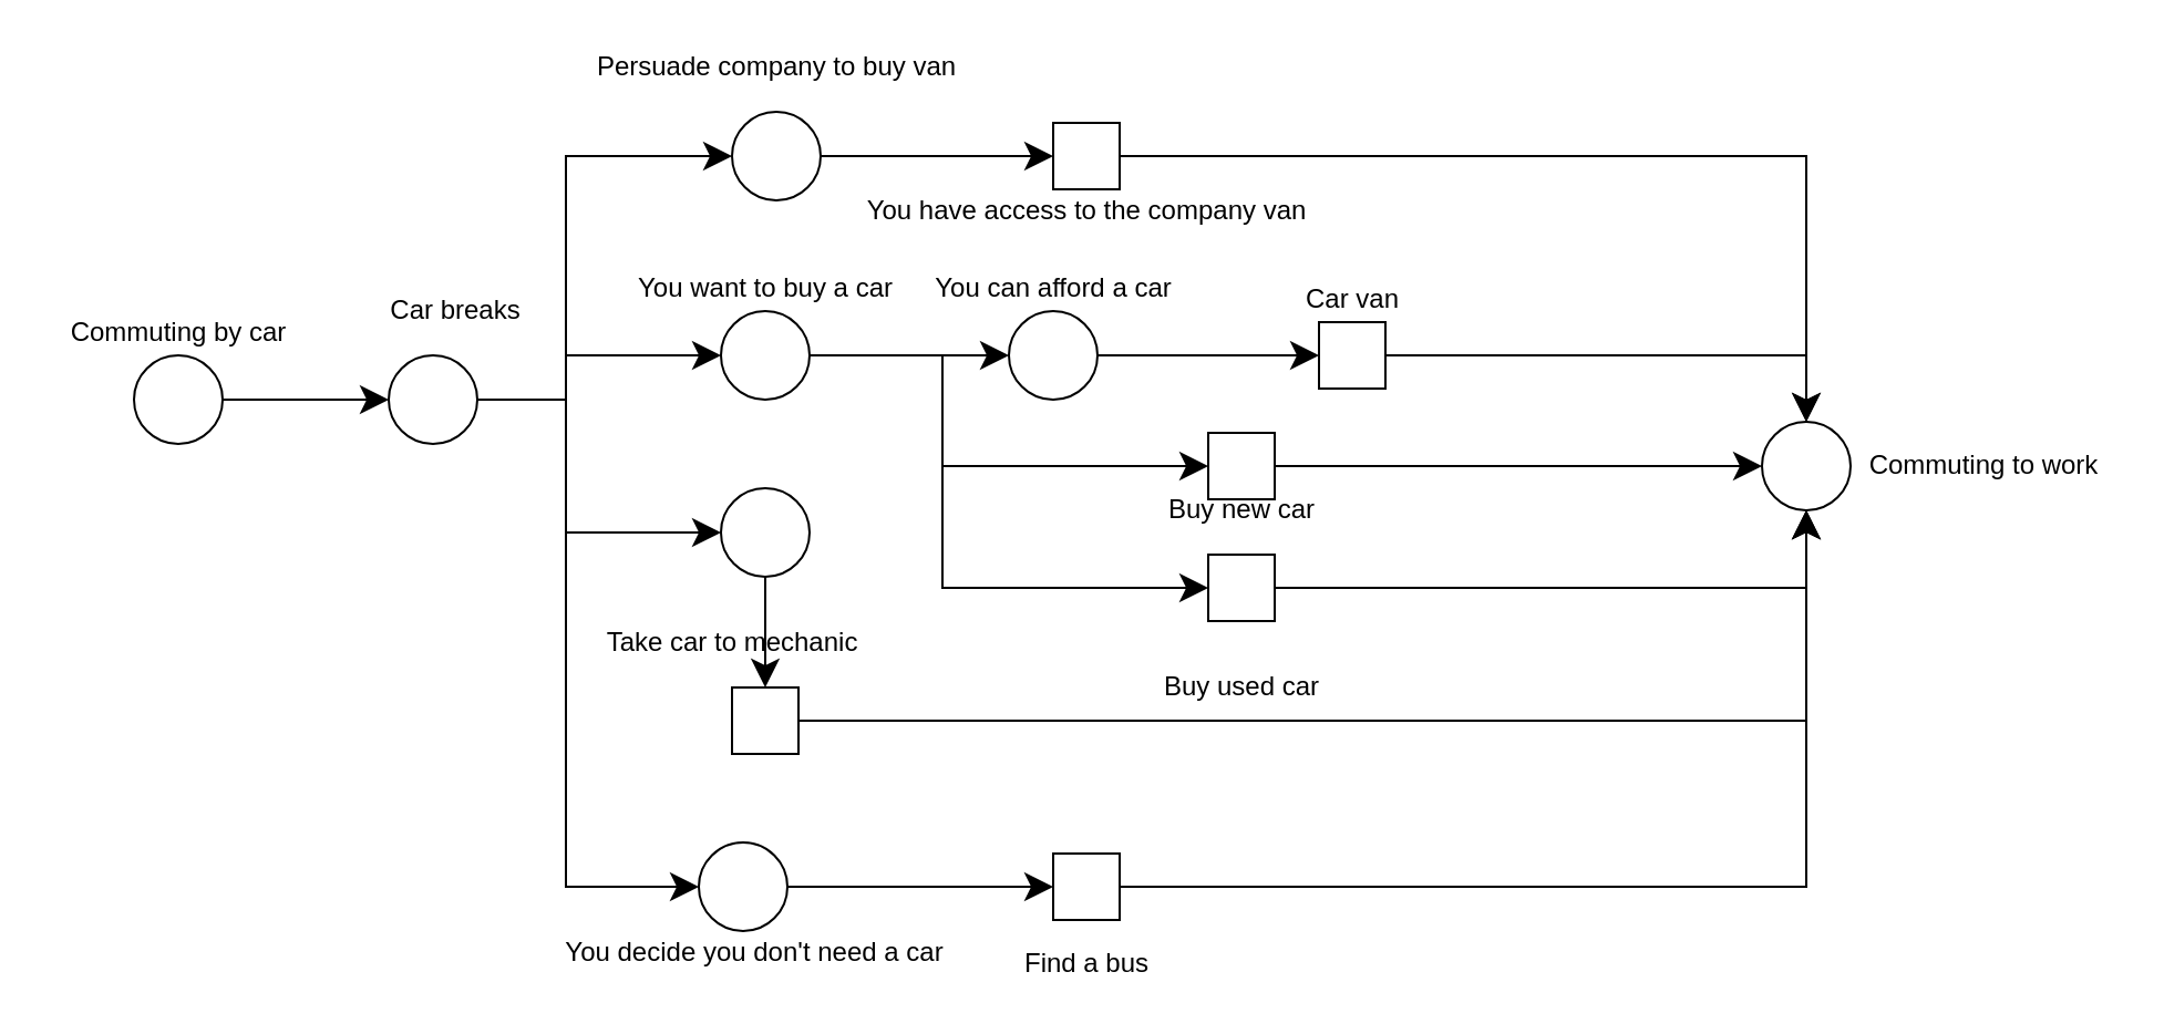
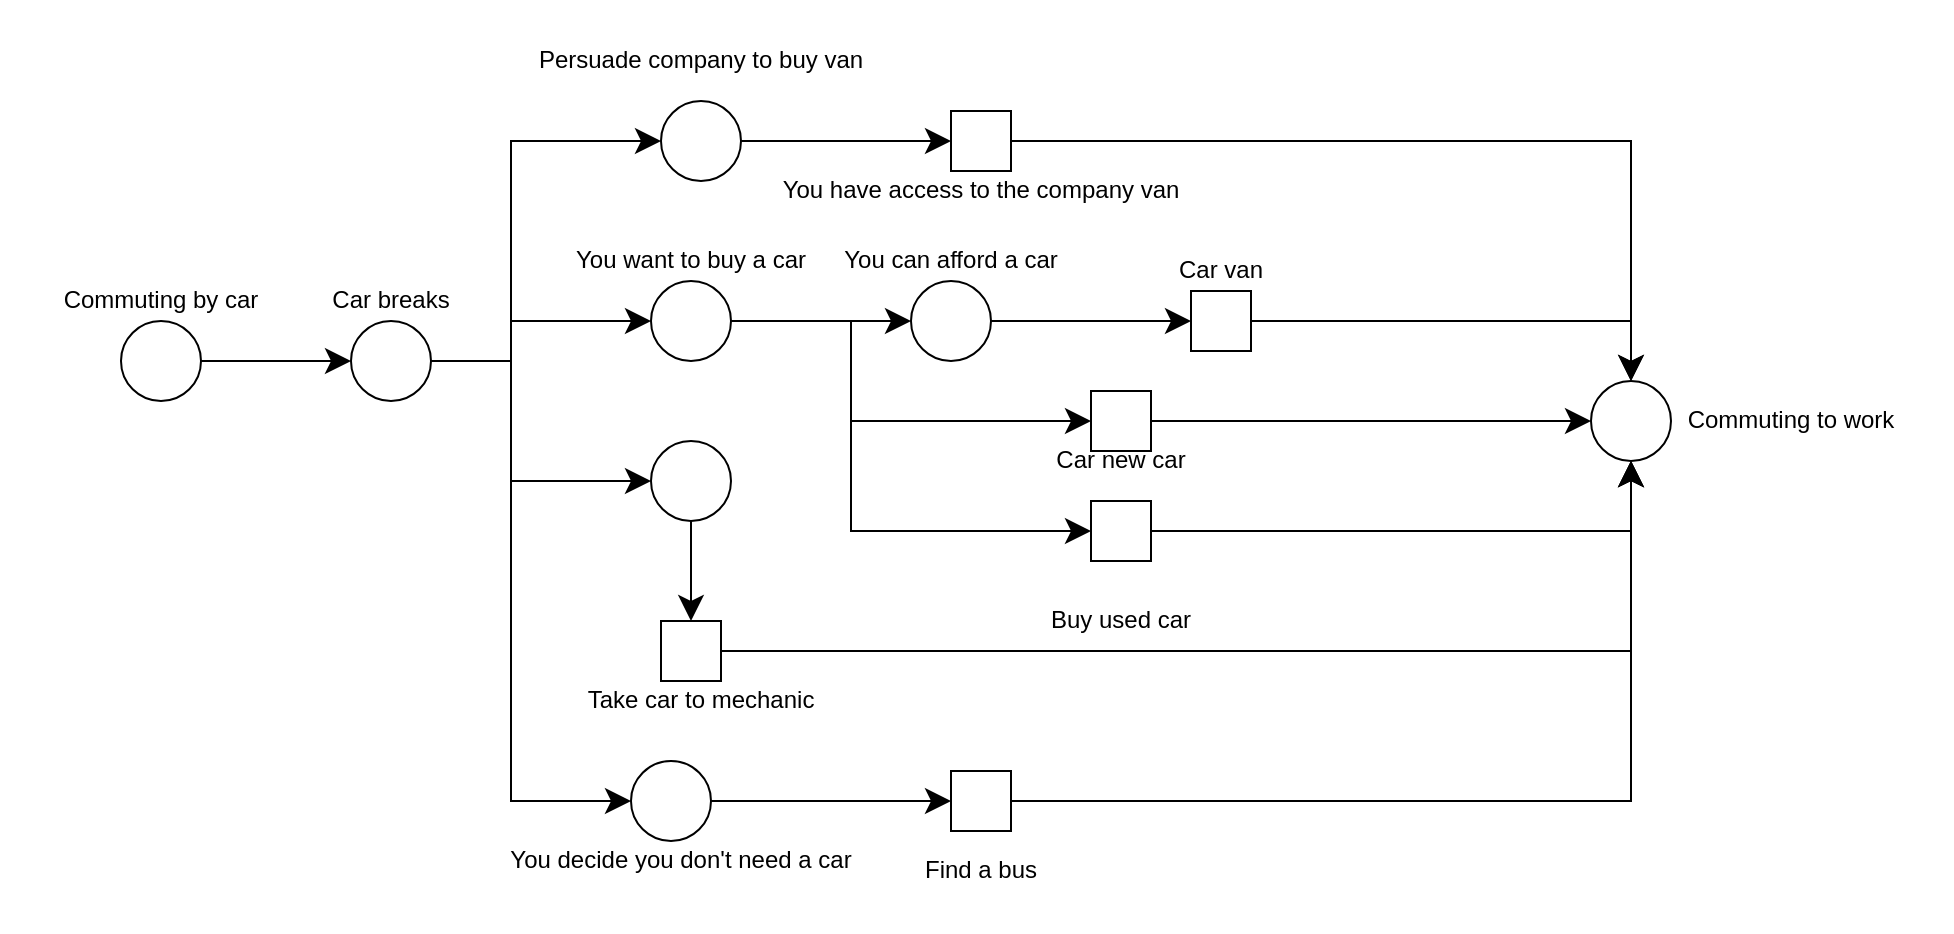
  <mxCell id="0" />
  <mxCell id="1" parent="0" />
  <mxCell id="2" style="edgeStyle=orthogonalEdgeStyle;rounded=0;orthogonalLoop=1;jettySize=auto;html=1;endArrow=classic;endFill=1;endSize=10;" edge="1" parent="1" source="3" target="9"><mxGeometry relative="1" as="geometry"><mxPoint x="170" y="180" as="targetPoint" /></mxGeometry></mxCell>
  <mxCell id="3" value="" style="ellipse;whiteSpace=wrap;html=1;aspect=fixed;" vertex="1" parent="1"><mxGeometry x="60" y="160" width="40" height="40" as="geometry" /></mxCell>
  <mxCell id="4" value="Commuting by car" style="text;html=1;align=center;verticalAlign=middle;resizable=0;points=[];autosize=1;strokeColor=none;fillColor=none;" vertex="1" parent="1"><mxGeometry x="20" y="140" width="120" height="20" as="geometry" /></mxCell>
  <mxCell id="5" style="edgeStyle=orthogonalEdgeStyle;rounded=0;orthogonalLoop=1;jettySize=auto;html=1;endArrow=classic;endFill=1;endSize=10;" edge="1" parent="1" source="9" target="23"><mxGeometry relative="1" as="geometry"><Array as="points"><mxPoint x="255" y="180" /><mxPoint x="255" y="70" /></Array></mxGeometry></mxCell>
  <mxCell id="6" style="edgeStyle=orthogonalEdgeStyle;rounded=0;orthogonalLoop=1;jettySize=auto;html=1;endArrow=classic;endFill=1;endSize=10;" edge="1" parent="1" source="9" target="14"><mxGeometry relative="1" as="geometry"><Array as="points"><mxPoint x="255" y="180" /><mxPoint x="255" y="160" /></Array></mxGeometry></mxCell>
  <mxCell id="7" style="edgeStyle=orthogonalEdgeStyle;rounded=0;orthogonalLoop=1;jettySize=auto;html=1;endArrow=classic;endFill=1;endSize=10;" edge="1" parent="1" source="9" target="16"><mxGeometry relative="1" as="geometry"><Array as="points"><mxPoint x="255" y="180" /><mxPoint x="255" y="240" /></Array></mxGeometry></mxCell>
  <mxCell id="8" style="edgeStyle=orthogonalEdgeStyle;rounded=0;orthogonalLoop=1;jettySize=auto;html=1;endArrow=classic;endFill=1;endSize=10;" edge="1" parent="1" source="9" target="18"><mxGeometry relative="1" as="geometry"><Array as="points"><mxPoint x="255" y="180" /><mxPoint x="255" y="400" /></Array></mxGeometry></mxCell>
  <mxCell id="9" value="" style="ellipse;whiteSpace=wrap;html=1;aspect=fixed;" vertex="1" parent="1"><mxGeometry x="175" y="160" width="40" height="40" as="geometry" /></mxCell>
- <mxCell id="10" value="Car breaks " style="text;html=1;align=center;verticalAlign=middle;resizable=0;points=[];autosize=1;strokeColor=none;fillColor=none;" vertex="1" parent="1"><mxGeometry x="165" y="130" width="80" height="20" as="geometry" /></mxCell>
+ <mxCell id="10" value="Car breaks " style="text;html=1;align=center;verticalAlign=middle;resizable=0;points=[];autosize=1;strokeColor=none;fillColor=none;" vertex="1" parent="1"><mxGeometry x="155" y="140" width="80" height="20" as="geometry" /></mxCell>
  <mxCell id="11" style="edgeStyle=orthogonalEdgeStyle;rounded=0;orthogonalLoop=1;jettySize=auto;html=1;endArrow=classic;endFill=1;endSize=10;" edge="1" parent="1" source="14" target="31"><mxGeometry relative="1" as="geometry" /></mxCell>
  <mxCell id="12" style="edgeStyle=orthogonalEdgeStyle;rounded=0;orthogonalLoop=1;jettySize=auto;html=1;endArrow=classic;endFill=1;endSize=10;" edge="1" parent="1" source="14" target="37"><mxGeometry relative="1" as="geometry"><Array as="points"><mxPoint x="425" y="160" /><mxPoint x="425" y="210" /></Array></mxGeometry></mxCell>
  <mxCell id="13" style="edgeStyle=orthogonalEdgeStyle;rounded=0;orthogonalLoop=1;jettySize=auto;html=1;endArrow=classic;endFill=1;endSize=10;" edge="1" parent="1" source="14" target="40"><mxGeometry relative="1" as="geometry"><Array as="points"><mxPoint x="425" y="160" /><mxPoint x="425" y="265" /></Array></mxGeometry></mxCell>
  <mxCell id="14" value="" style="ellipse;whiteSpace=wrap;html=1;aspect=fixed;" vertex="1" parent="1"><mxGeometry x="325" y="140" width="40" height="40" as="geometry" /></mxCell>
  <mxCell id="15" style="edgeStyle=orthogonalEdgeStyle;rounded=0;orthogonalLoop=1;jettySize=auto;html=1;endArrow=classic;endFill=1;endSize=10;" edge="1" parent="1" source="16" target="43"><mxGeometry relative="1" as="geometry" /></mxCell>
  <mxCell id="16" value="" style="ellipse;whiteSpace=wrap;html=1;aspect=fixed;" vertex="1" parent="1"><mxGeometry x="325" y="220" width="40" height="40" as="geometry" /></mxCell>
  <mxCell id="17" style="edgeStyle=orthogonalEdgeStyle;rounded=0;orthogonalLoop=1;jettySize=auto;html=1;endArrow=classic;endFill=1;endSize=10;" edge="1" parent="1" source="18" target="25"><mxGeometry relative="1" as="geometry" /></mxCell>
  <mxCell id="18" value="" style="ellipse;whiteSpace=wrap;html=1;aspect=fixed;" vertex="1" parent="1"><mxGeometry x="315" y="380" width="40" height="40" as="geometry" /></mxCell>
  <mxCell id="19" value="You want to buy a car" style="text;html=1;align=center;verticalAlign=middle;resizable=0;points=[];autosize=1;strokeColor=none;fillColor=none;" vertex="1" parent="1"><mxGeometry x="280" y="120" width="130" height="20" as="geometry" /></mxCell>
  <mxCell id="20" value="You decide you don't need a car" style="text;html=1;align=center;verticalAlign=middle;resizable=0;points=[];autosize=1;strokeColor=none;fillColor=none;" vertex="1" parent="1"><mxGeometry x="245" y="420" width="190" height="20" as="geometry" /></mxCell>
  <mxCell id="21" value="Persuade company to buy van" style="text;html=1;align=center;verticalAlign=middle;resizable=0;points=[];autosize=1;strokeColor=none;fillColor=none;" vertex="1" parent="1"><mxGeometry x="260" y="20" width="180" height="20" as="geometry" /></mxCell>
  <mxCell id="22" style="edgeStyle=orthogonalEdgeStyle;rounded=0;orthogonalLoop=1;jettySize=auto;html=1;endArrow=classic;endFill=1;endSize=10;" edge="1" parent="1" source="23" target="28"><mxGeometry relative="1" as="geometry" /></mxCell>
  <mxCell id="23" value="" style="ellipse;whiteSpace=wrap;html=1;aspect=fixed;" vertex="1" parent="1"><mxGeometry x="330" y="50" width="40" height="40" as="geometry" /></mxCell>
  <mxCell id="24" style="edgeStyle=orthogonalEdgeStyle;rounded=0;orthogonalLoop=1;jettySize=auto;html=1;endArrow=classic;endFill=1;endSize=10;" edge="1" parent="1" source="25" target="45"><mxGeometry relative="1" as="geometry" /></mxCell>
  <mxCell id="25" value="" style="whiteSpace=wrap;html=1;aspect=fixed;" vertex="1" parent="1"><mxGeometry x="475" y="385" width="30" height="30" as="geometry" /></mxCell>
  <mxCell id="26" value="Find a bus" style="text;html=1;align=center;verticalAlign=middle;resizable=0;points=[];autosize=1;strokeColor=none;fillColor=none;" vertex="1" parent="1"><mxGeometry x="455" y="425" width="70" height="20" as="geometry" /></mxCell>
  <mxCell id="27" style="edgeStyle=orthogonalEdgeStyle;rounded=0;orthogonalLoop=1;jettySize=auto;html=1;endArrow=classic;endFill=1;endSize=10;" edge="1" parent="1" source="28" target="45"><mxGeometry relative="1" as="geometry" /></mxCell>
  <mxCell id="28" value="" style="whiteSpace=wrap;html=1;aspect=fixed;" vertex="1" parent="1"><mxGeometry x="475" y="55" width="30" height="30" as="geometry" /></mxCell>
  <mxCell id="29" value="You have access to the company van" style="text;html=1;align=center;verticalAlign=middle;resizable=0;points=[];autosize=1;strokeColor=none;fillColor=none;" vertex="1" parent="1"><mxGeometry x="380" y="85" width="220" height="20" as="geometry" /></mxCell>
  <mxCell id="30" style="edgeStyle=orthogonalEdgeStyle;rounded=0;orthogonalLoop=1;jettySize=auto;html=1;endArrow=classic;endFill=1;endSize=10;" edge="1" parent="1" source="31" target="34"><mxGeometry relative="1" as="geometry" /></mxCell>
  <mxCell id="31" value="" style="ellipse;whiteSpace=wrap;html=1;aspect=fixed;" vertex="1" parent="1"><mxGeometry x="455" y="140" width="40" height="40" as="geometry" /></mxCell>
  <mxCell id="32" value="You can afford a car" style="text;html=1;align=center;verticalAlign=middle;resizable=0;points=[];autosize=1;strokeColor=none;fillColor=none;" vertex="1" parent="1"><mxGeometry x="415" y="120" width="120" height="20" as="geometry" /></mxCell>
  <mxCell id="33" style="edgeStyle=orthogonalEdgeStyle;rounded=0;orthogonalLoop=1;jettySize=auto;html=1;endArrow=classic;endFill=1;endSize=10;" edge="1" parent="1" source="34" target="45"><mxGeometry relative="1" as="geometry" /></mxCell>
  <mxCell id="34" value="" style="whiteSpace=wrap;html=1;aspect=fixed;" vertex="1" parent="1"><mxGeometry x="595" y="145" width="30" height="30" as="geometry" /></mxCell>
  <mxCell id="35" value="Car van" style="text;html=1;align=center;verticalAlign=middle;resizable=0;points=[];autosize=1;strokeColor=none;fillColor=none;" vertex="1" parent="1"><mxGeometry x="580" y="125" width="60" height="20" as="geometry" /></mxCell>
  <mxCell id="36" style="edgeStyle=orthogonalEdgeStyle;rounded=0;orthogonalLoop=1;jettySize=auto;html=1;endArrow=classic;endFill=1;endSize=10;" edge="1" parent="1" source="37" target="45"><mxGeometry relative="1" as="geometry"><Array as="points"><mxPoint x="735" y="210" /><mxPoint x="735" y="210" /></Array></mxGeometry></mxCell>
  <mxCell id="37" value="" style="whiteSpace=wrap;html=1;aspect=fixed;" vertex="1" parent="1"><mxGeometry x="545" y="195" width="30" height="30" as="geometry" /></mxCell>
- <mxCell id="38" value="Buy new car" style="text;html=1;align=center;verticalAlign=middle;resizable=0;points=[];autosize=1;strokeColor=none;fillColor=none;" vertex="1" parent="1"><mxGeometry x="520" y="220" width="80" height="20" as="geometry" /></mxCell>
+ <mxCell id="38" value="Car new car" style="text;html=1;align=center;verticalAlign=middle;resizable=0;points=[];autosize=1;strokeColor=none;fillColor=none;" vertex="1" parent="1"><mxGeometry x="520" y="220" width="80" height="20" as="geometry" /></mxCell>
  <mxCell id="39" style="edgeStyle=orthogonalEdgeStyle;rounded=0;orthogonalLoop=1;jettySize=auto;html=1;endArrow=classic;endFill=1;endSize=10;" edge="1" parent="1" source="40" target="45"><mxGeometry relative="1" as="geometry" /></mxCell>
  <mxCell id="40" value="" style="whiteSpace=wrap;html=1;aspect=fixed;" vertex="1" parent="1"><mxGeometry x="545" y="250" width="30" height="30" as="geometry" /></mxCell>
  <mxCell id="41" value="Buy used car" style="text;html=1;align=center;verticalAlign=middle;resizable=0;points=[];autosize=1;strokeColor=none;fillColor=none;" vertex="1" parent="1"><mxGeometry x="515" y="300" width="90" height="20" as="geometry" /></mxCell>
  <mxCell id="42" style="edgeStyle=orthogonalEdgeStyle;rounded=0;orthogonalLoop=1;jettySize=auto;html=1;endArrow=classic;endFill=1;endSize=10;" edge="1" parent="1" source="43" target="45"><mxGeometry relative="1" as="geometry" /></mxCell>
  <mxCell id="43" value="" style="whiteSpace=wrap;html=1;aspect=fixed;" vertex="1" parent="1"><mxGeometry x="330" y="310" width="30" height="30" as="geometry" /></mxCell>
- <mxCell id="44" value="Take car to mechanic" style="text;html=1;align=center;verticalAlign=middle;resizable=0;points=[];autosize=1;strokeColor=none;fillColor=none;" vertex="1" parent="1"><mxGeometry x="265" y="280" width="130" height="20" as="geometry" /></mxCell>
+ <mxCell id="44" value="Take car to mechanic" style="text;html=1;align=center;verticalAlign=middle;resizable=0;points=[];autosize=1;strokeColor=none;fillColor=none;" vertex="1" parent="1"><mxGeometry x="285" y="340" width="130" height="20" as="geometry" /></mxCell>
  <mxCell id="45" value="" style="ellipse;whiteSpace=wrap;html=1;aspect=fixed;" vertex="1" parent="1"><mxGeometry x="795" y="190" width="40" height="40" as="geometry" /></mxCell>
  <mxCell id="46" value="Commuting to work" style="text;html=1;align=center;verticalAlign=middle;resizable=0;points=[];autosize=1;strokeColor=none;fillColor=none;" vertex="1" parent="1"><mxGeometry x="835" y="200" width="120" height="20" as="geometry" /></mxCell>
